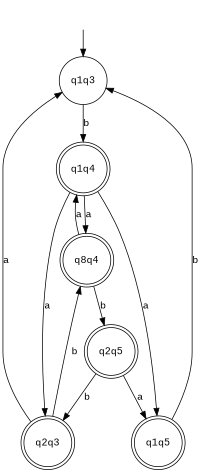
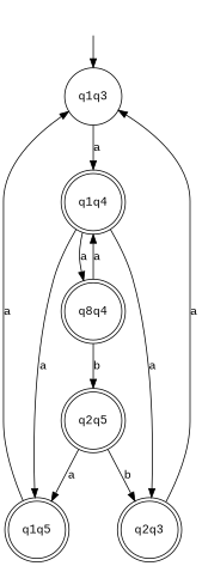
  digraph {
    fontname="Liberation Mono"
    rankdir=TB
    node [fontname="Liberation Mono" shape=doublecircle]
    edge [fontname="Liberation Mono"]
    "" [shape=none]
    q1q3 [shape=circle]
    q1q4
    q1q5
    n5 [label=q8q4]
    q2q3
    q2q5
    "" -> q1q3
-   q1q3 -> q1q4 [label=b]
+   q1q3 -> q1q4 [label=a]
    q1q4 -> q1q5 [label=a]
    q1q4 -> n5 [label=a]
    q1q4 -> q2q3 [label=a]
-   q1q5 -> q1q3 [label=b]
+   q1q5 -> q1q3 [label=a]
    n5 -> q1q4 [label=a]
    n5 -> q2q5 [label=b]
    q2q3 -> q1q3 [label=a]
-   q2q3 -> n5 [label=b]
    q2q5 -> q1q5 [label=a]
    q2q5 -> q2q3 [label=b]
  }
